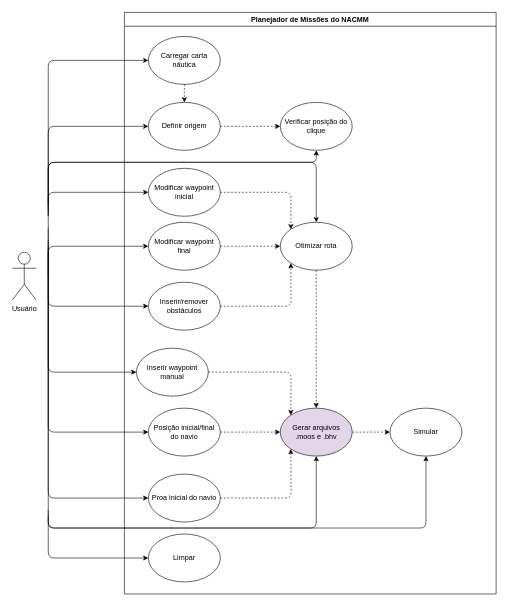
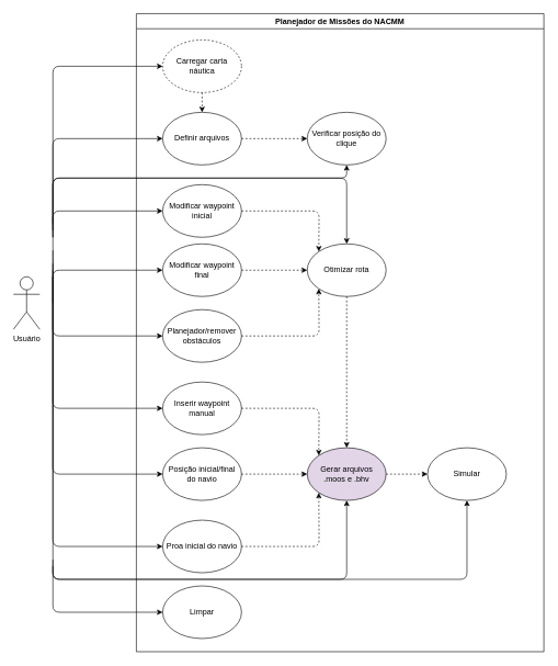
  <mxCell id="0" />
  <mxCell id="1" parent="0" />
  <mxCell id="2" value="Planejador de Missões do NACMM" style="swimlane;" parent="1" vertex="1"><mxGeometry x="207" y="20" width="620" height="970" as="geometry" /></mxCell>
- <mxCell id="3" value="Carregar carta náutica" style="ellipse;whiteSpace=wrap;html=1;" parent="2" vertex="1"><mxGeometry x="40" y="40" width="120" height="80" as="geometry" /></mxCell>
- <mxCell id="4" value="Definir origem" style="ellipse;whiteSpace=wrap;html=1;" parent="2" vertex="1"><mxGeometry x="40" y="150" width="120" height="80" as="geometry" /></mxCell>
+ <mxCell id="3" value="Carregar carta náutica" style="ellipse;whiteSpace=wrap;html=1;dashed=1;" parent="2" vertex="1"><mxGeometry x="40" y="40" width="120" height="80" as="geometry" /></mxCell>
+ <mxCell id="4" value="Definir arquivos" style="ellipse;whiteSpace=wrap;html=1;" parent="2" vertex="1"><mxGeometry x="40" y="150" width="120" height="80" as="geometry" /></mxCell>
  <mxCell id="5" value="Verificar posição do clique" style="ellipse;whiteSpace=wrap;html=1;" parent="2" vertex="1"><mxGeometry x="260" y="150" width="120" height="80" as="geometry" /></mxCell>
- <mxCell id="6" value="Inserir waypoint manual" style="ellipse;whiteSpace=wrap;html=1;" parent="2" vertex="1"><mxGeometry x="20" y="560" width="120" height="80" as="geometry" /></mxCell>
+ <mxCell id="6" value="Inserir waypoint manual" style="ellipse;whiteSpace=wrap;html=1;" parent="2" vertex="1"><mxGeometry x="40" y="560" width="120" height="80" as="geometry" /></mxCell>
  <mxCell id="7" value="Modificar waypoint inicial" style="ellipse;whiteSpace=wrap;html=1;" parent="2" vertex="1"><mxGeometry x="40" y="260" width="120" height="80" as="geometry" /></mxCell>
  <mxCell id="8" value="Modificar waypoint final" style="ellipse;whiteSpace=wrap;html=1;" parent="2" vertex="1"><mxGeometry x="40" y="350" width="120" height="80" as="geometry" /></mxCell>
- <mxCell id="9" value="Inserir/remover obstáculos" style="ellipse;whiteSpace=wrap;html=1;" parent="2" vertex="1"><mxGeometry x="40" y="450" width="120" height="80" as="geometry" /></mxCell>
+ <mxCell id="9" value="Planejador/remover obstáculos" style="ellipse;whiteSpace=wrap;html=1;" parent="2" vertex="1"><mxGeometry x="40" y="450" width="120" height="80" as="geometry" /></mxCell>
  <mxCell id="10" value="Posição inicial/final do navio" style="ellipse;whiteSpace=wrap;html=1;" parent="2" vertex="1"><mxGeometry x="40" y="660" width="120" height="80" as="geometry" /></mxCell>
  <mxCell id="11" value="Proa inicial do navio" style="ellipse;whiteSpace=wrap;html=1;" parent="2" vertex="1"><mxGeometry x="40" y="770" width="120" height="80" as="geometry" /></mxCell>
  <mxCell id="12" value="Otimizar rota" style="ellipse;whiteSpace=wrap;html=1;" parent="2" vertex="1"><mxGeometry x="260" y="350" width="120" height="80" as="geometry" /></mxCell>
  <mxCell id="13" value="Gerar arquivos&lt;br&gt;.moos e .bhv" style="ellipse;whiteSpace=wrap;html=1;fillColor=#e1d5e7;" parent="2" vertex="1"><mxGeometry x="260" y="660" width="120" height="80" as="geometry" /></mxCell>
  <mxCell id="14" value="Simular" style="ellipse;whiteSpace=wrap;html=1;" parent="2" vertex="1"><mxGeometry x="443" y="660" width="120" height="80" as="geometry" /></mxCell>
  <mxCell id="15" value="" style="endArrow=classic;html=1;dashed=1;entryX=0;entryY=0.5;entryDx=0;entryDy=0;exitX=1;exitY=0.5;exitDx=0;exitDy=0;" parent="2" source="4" target="5" edge="1"><mxGeometry width="50" height="50" relative="1" as="geometry"><mxPoint x="140" y="300" as="sourcePoint" /><mxPoint x="190" y="250" as="targetPoint" /></mxGeometry></mxCell>
  <mxCell id="16" value="" style="endArrow=classic;html=1;dashed=1;exitX=1;exitY=0.5;exitDx=0;exitDy=0;entryX=0;entryY=0;entryDx=0;entryDy=0;" parent="2" source="7" target="12" edge="1"><mxGeometry width="50" height="50" relative="1" as="geometry"><mxPoint x="160" y="320" as="sourcePoint" /><mxPoint x="210" y="270.0" as="targetPoint" /><Array as="points"><mxPoint x="278" y="300" /></Array></mxGeometry></mxCell>
  <mxCell id="17" value="" style="endArrow=classic;html=1;dashed=1;exitX=1;exitY=0.5;exitDx=0;exitDy=0;entryX=0;entryY=0.5;entryDx=0;entryDy=0;" parent="2" source="8" target="12" edge="1"><mxGeometry width="50" height="50" relative="1" as="geometry"><mxPoint x="170" y="330" as="sourcePoint" /><mxPoint x="220" y="280.0" as="targetPoint" /></mxGeometry></mxCell>
  <mxCell id="18" value="" style="endArrow=classic;html=1;dashed=1;exitX=1;exitY=0.5;exitDx=0;exitDy=0;entryX=0;entryY=1;entryDx=0;entryDy=0;" parent="2" source="9" target="12" edge="1"><mxGeometry width="50" height="50" relative="1" as="geometry"><mxPoint x="180" y="340" as="sourcePoint" /><mxPoint x="230" y="290.0" as="targetPoint" /><Array as="points"><mxPoint x="278" y="490" /></Array></mxGeometry></mxCell>
  <mxCell id="19" value="" style="endArrow=classic;html=1;dashed=1;exitX=0.5;exitY=1;exitDx=0;exitDy=0;entryX=0.5;entryY=0;entryDx=0;entryDy=0;" parent="2" source="3" target="4" edge="1"><mxGeometry width="50" height="50" relative="1" as="geometry"><mxPoint x="190" y="350" as="sourcePoint" /><mxPoint x="240" y="300.0" as="targetPoint" /></mxGeometry></mxCell>
  <mxCell id="20" value="" style="endArrow=classic;html=1;dashed=1;exitX=1;exitY=0.5;exitDx=0;exitDy=0;entryX=0;entryY=0;entryDx=0;entryDy=0;" parent="2" source="6" target="13" edge="1"><mxGeometry width="50" height="50" relative="1" as="geometry"><mxPoint x="200" y="360" as="sourcePoint" /><mxPoint x="250" y="310.0" as="targetPoint" /><Array as="points"><mxPoint x="278" y="600" /></Array></mxGeometry></mxCell>
  <mxCell id="21" value="" style="endArrow=classic;html=1;dashed=1;exitX=1;exitY=0.5;exitDx=0;exitDy=0;" parent="2" source="10" target="13" edge="1"><mxGeometry width="50" height="50" relative="1" as="geometry"><mxPoint x="210" y="370" as="sourcePoint" /><mxPoint x="260" y="320.0" as="targetPoint" /></mxGeometry></mxCell>
  <mxCell id="22" value="" style="endArrow=classic;html=1;dashed=1;exitX=1;exitY=0.5;exitDx=0;exitDy=0;entryX=0;entryY=1;entryDx=0;entryDy=0;" parent="2" source="11" target="13" edge="1"><mxGeometry width="50" height="50" relative="1" as="geometry"><mxPoint x="220" y="380" as="sourcePoint" /><mxPoint x="253" y="740" as="targetPoint" /><Array as="points"><mxPoint x="278" y="810" /></Array></mxGeometry></mxCell>
  <mxCell id="23" value="" style="endArrow=classic;html=1;dashed=1;exitX=0.5;exitY=1;exitDx=0;exitDy=0;entryX=0.5;entryY=0;entryDx=0;entryDy=0;" parent="2" source="12" target="13" edge="1"><mxGeometry width="50" height="50" relative="1" as="geometry"><mxPoint x="230" y="390" as="sourcePoint" /><mxPoint x="280" y="340.0" as="targetPoint" /></mxGeometry></mxCell>
  <mxCell id="24" value="" style="endArrow=classic;html=1;dashed=1;exitX=1;exitY=0.5;exitDx=0;exitDy=0;entryX=0;entryY=0.5;entryDx=0;entryDy=0;" parent="2" source="13" target="14" edge="1"><mxGeometry width="50" height="50" relative="1" as="geometry"><mxPoint x="193" y="400" as="sourcePoint" /><mxPoint x="243" y="350.0" as="targetPoint" /></mxGeometry></mxCell>
  <mxCell id="25" value="Limpar" style="ellipse;whiteSpace=wrap;html=1;" parent="2" vertex="1"><mxGeometry x="40" y="870" width="120" height="80" as="geometry" /></mxCell>
  <mxCell id="26" value="Usuário" style="shape=umlActor;verticalLabelPosition=bottom;verticalAlign=top;html=1;outlineConnect=0;" parent="1" vertex="1"><mxGeometry x="20" y="420" width="40" height="80" as="geometry" /></mxCell>
  <mxCell id="27" value="" style="endArrow=classic;html=1;entryX=0;entryY=0.5;entryDx=0;entryDy=0;" parent="1" target="4" edge="1"><mxGeometry width="50" height="50" relative="1" as="geometry"><mxPoint x="80" y="350" as="sourcePoint" /><mxPoint x="710" y="430" as="targetPoint" /><Array as="points"><mxPoint x="80" y="210" /></Array></mxGeometry></mxCell>
  <mxCell id="28" value="" style="endArrow=classic;html=1;entryX=0;entryY=0.5;entryDx=0;entryDy=0;" parent="1" target="7" edge="1"><mxGeometry width="50" height="50" relative="1" as="geometry"><mxPoint x="80" y="360" as="sourcePoint" /><mxPoint x="350" y="290" as="targetPoint" /><Array as="points"><mxPoint x="80" y="320" /></Array></mxGeometry></mxCell>
  <mxCell id="29" value="" style="endArrow=classic;html=1;entryX=0;entryY=0.5;entryDx=0;entryDy=0;" parent="1" target="3" edge="1"><mxGeometry width="50" height="50" relative="1" as="geometry"><mxPoint x="80" y="340" as="sourcePoint" /><mxPoint x="350" y="220" as="targetPoint" /><Array as="points"><mxPoint x="80" y="100" /></Array></mxGeometry></mxCell>
  <mxCell id="30" value="" style="endArrow=classic;html=1;entryX=0;entryY=0.5;entryDx=0;entryDy=0;" parent="1" target="8" edge="1"><mxGeometry width="50" height="50" relative="1" as="geometry"><mxPoint x="80" y="460" as="sourcePoint" /><mxPoint x="350" y="220" as="targetPoint" /><Array as="points"><mxPoint x="80" y="410" /></Array></mxGeometry></mxCell>
  <mxCell id="31" value="" style="endArrow=classic;html=1;entryX=0;entryY=0.5;entryDx=0;entryDy=0;" parent="1" target="9" edge="1"><mxGeometry width="50" height="50" relative="1" as="geometry"><mxPoint x="80" y="380" as="sourcePoint" /><mxPoint x="350" y="550" as="targetPoint" /><Array as="points"><mxPoint x="80" y="510" /></Array></mxGeometry></mxCell>
  <mxCell id="32" value="" style="endArrow=classic;html=1;entryX=0;entryY=0.5;entryDx=0;entryDy=0;" parent="1" target="6" edge="1"><mxGeometry width="50" height="50" relative="1" as="geometry"><mxPoint x="80" y="390" as="sourcePoint" /><mxPoint x="350" y="550" as="targetPoint" /><Array as="points"><mxPoint x="80" y="620" /></Array></mxGeometry></mxCell>
  <mxCell id="33" value="" style="endArrow=classic;html=1;entryX=0;entryY=0.5;entryDx=0;entryDy=0;" parent="1" target="10" edge="1"><mxGeometry width="50" height="50" relative="1" as="geometry"><mxPoint x="80" y="400" as="sourcePoint" /><mxPoint x="350" y="550" as="targetPoint" /><Array as="points"><mxPoint x="80" y="720" /></Array></mxGeometry></mxCell>
  <mxCell id="34" value="" style="endArrow=classic;html=1;entryX=0;entryY=0.5;entryDx=0;entryDy=0;" parent="1" target="11" edge="1"><mxGeometry width="50" height="50" relative="1" as="geometry"><mxPoint x="80" y="410" as="sourcePoint" /><mxPoint x="350" y="550" as="targetPoint" /><Array as="points"><mxPoint x="80" y="830" /></Array></mxGeometry></mxCell>
  <mxCell id="35" value="" style="endArrow=classic;html=1;entryX=0;entryY=0.5;entryDx=0;entryDy=0;" parent="1" target="25" edge="1"><mxGeometry width="50" height="50" relative="1" as="geometry"><mxPoint x="80" y="420" as="sourcePoint" /><mxPoint x="257" y="840" as="targetPoint" /><Array as="points"><mxPoint x="80" y="930" /></Array></mxGeometry></mxCell>
  <mxCell id="36" value="" style="endArrow=classic;html=1;entryX=0.5;entryY=1;entryDx=0;entryDy=0;" parent="1" target="5" edge="1"><mxGeometry width="50" height="50" relative="1" as="geometry"><mxPoint x="80" y="360" as="sourcePoint" /><mxPoint x="440" y="450" as="targetPoint" /><Array as="points"><mxPoint x="80" y="270" /><mxPoint x="527" y="270" /></Array></mxGeometry></mxCell>
  <mxCell id="37" value="" style="endArrow=classic;html=1;entryX=0.5;entryY=0;entryDx=0;entryDy=0;" parent="1" target="12" edge="1"><mxGeometry width="50" height="50" relative="1" as="geometry"><mxPoint x="80" y="390" as="sourcePoint" /><mxPoint x="537" y="260" as="targetPoint" /><Array as="points"><mxPoint x="80" y="360" /><mxPoint x="80" y="270" /><mxPoint x="527" y="270" /></Array></mxGeometry></mxCell>
  <mxCell id="38" value="" style="endArrow=classic;html=1;entryX=0.5;entryY=1;entryDx=0;entryDy=0;" parent="1" target="13" edge="1"><mxGeometry width="50" height="50" relative="1" as="geometry"><mxPoint x="80" y="850" as="sourcePoint" /><mxPoint x="527" y="860" as="targetPoint" /><Array as="points"><mxPoint x="80" y="880" /><mxPoint x="527" y="880" /></Array></mxGeometry></mxCell>
  <mxCell id="39" value="" style="endArrow=classic;html=1;entryX=0.5;entryY=1;entryDx=0;entryDy=0;" parent="1" target="14" edge="1"><mxGeometry width="50" height="50" relative="1" as="geometry"><mxPoint x="80" y="860" as="sourcePoint" /><mxPoint x="527" y="860" as="targetPoint" /><Array as="points"><mxPoint x="80" y="880" /><mxPoint x="710" y="880" /></Array></mxGeometry></mxCell>
